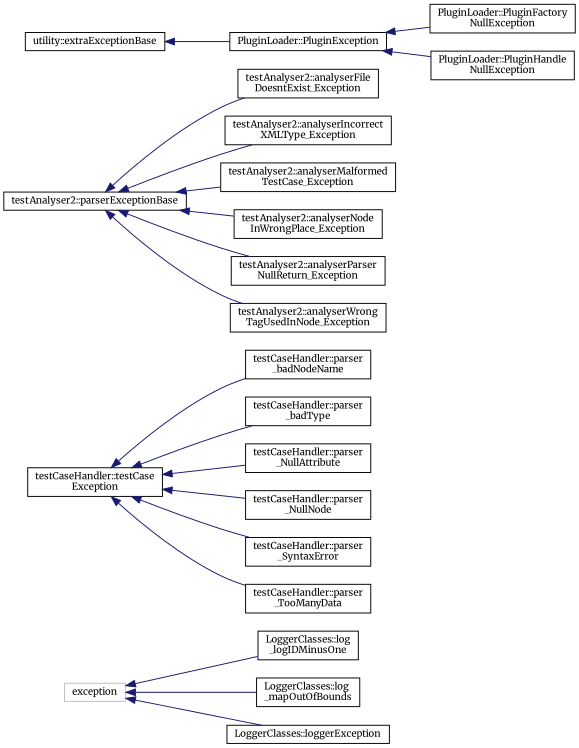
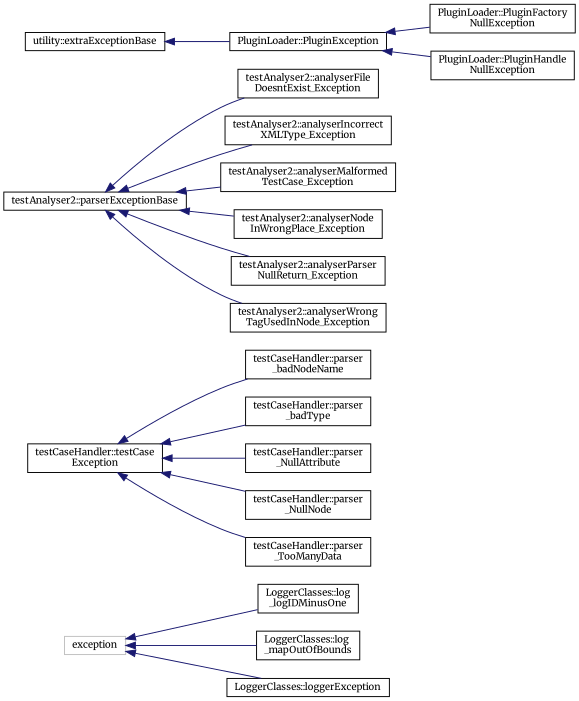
  digraph {
    fontname=Merriweather
    rankdir=LR
    node [color=black fillcolor=white fontname=Merriweather fontsize=10 shape=record style=filled]
    edge [color=midnightblue dir=back fontname=Merriweather fontsize=10 labelfontname=Helvetica labelfontsize=10 style=solid]
    n1 [color=grey75 height=0.2 label=exception width=0.4]
    n2 [height=0.2 label="LoggerClasses::log\l_logIDMinusOne" width=0.4]
    n3 [height=0.2 label="LoggerClasses::log\l_mapOutOfBounds" width=0.4]
    n4 [height=0.2 label="LoggerClasses::loggerException" width=0.4]
    n5 [height=0.2 label="testCaseHandler::testCase\lException" width=0.4]
    n6 [height=0.2 label="testCaseHandler::parser\l_badNodeName" width=0.4]
    n7 [height=0.2 label="testCaseHandler::parser\l_badType" width=0.4]
    n8 [height=0.2 label="testCaseHandler::parser\l_NullAttribute" width=0.4]
    n9 [height=0.2 label="testCaseHandler::parser\l_NullNode" width=0.4]
-   n10 [height=0.2 label="testCaseHandler::parser\l_SyntaxError" width=0.4]
    n11 [height=0.2 label="testCaseHandler::parser\l_TooManyData" width=0.4]
    n12 [height=0.2 label="testAnalyser2::parserExceptionBase" width=0.4]
    n13 [height=0.2 label="testAnalyser2::analyserFile\lDoesntExist_Exception" width=0.4]
    n14 [height=0.2 label="testAnalyser2::analyserIncorrect\lXMLType_Exception" width=0.4]
    n15 [height=0.2 label="testAnalyser2::analyserMalformed\lTestCase_Exception" width=0.4]
    n16 [height=0.2 label="testAnalyser2::analyserNode\lInWrongPlace_Exception" width=0.4]
    n17 [height=0.2 label="testAnalyser2::analyserParser\lNullReturn_Exception" width=0.4]
    n18 [height=0.2 label="testAnalyser2::analyserWrong\lTagUsedInNode_Exception" width=0.4]
    n19 [height=0.2 label="utility::extraExceptionBase" width=0.4]
    n20 [height=0.2 label="PluginLoader::PluginException" width=0.4]
    n21 [height=0.2 label="PluginLoader::PluginFactory\lNullException" width=0.4]
    n22 [height=0.2 label="PluginLoader::PluginHandle\lNullException" width=0.4]
    n1 -> n2
    n1 -> n3
    n1 -> n4
    n5 -> n6
    n5 -> n7
    n5 -> n8
    n5 -> n9
-   n5 -> n10
    n5 -> n11
    n12 -> n13
    n12 -> n14
    n12 -> n15
    n12 -> n16
    n12 -> n17
    n12 -> n18
    n19 -> n20
    n20 -> n21
    n20 -> n22
  }
